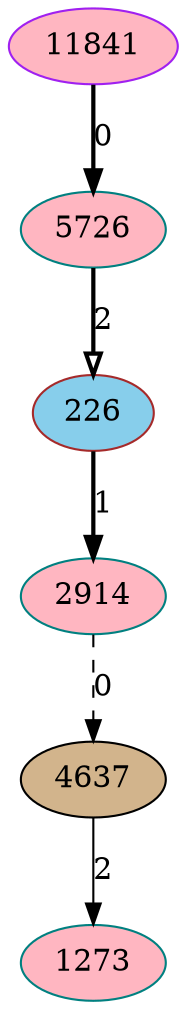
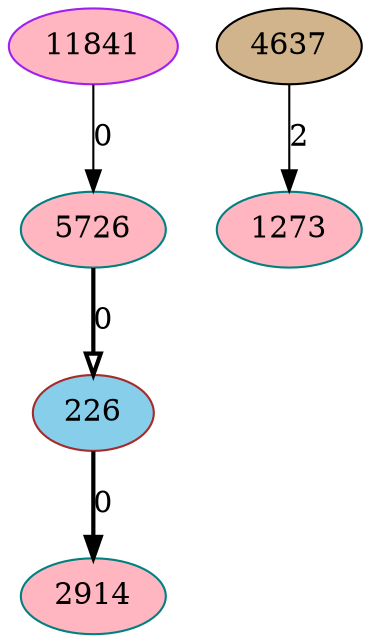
  digraph {
    node [color=teal fillcolor=lightpink style=filled]
    edge [arrowhead=normal style=solid]
    11841 [color=purple]
    5726
    226 [color=brown fillcolor=skyblue]
    2914
    4637 [color=black fillcolor=tan]
    1273
-   11841 -> 5726 [label=0 style=bold]
-   5726 -> 226 [arrowhead=onormal label=2 style=bold]
-   226 -> 2914 [label=1 style=bold]
-   2914 -> 4637 [label=0 style=dashed]
+   11841 -> 5726 [label=0]
+   5726 -> 226 [arrowhead=onormal label=0 style=bold]
+   226 -> 2914 [label=0 style=bold]
    4637 -> 1273 [label=2]
  }
